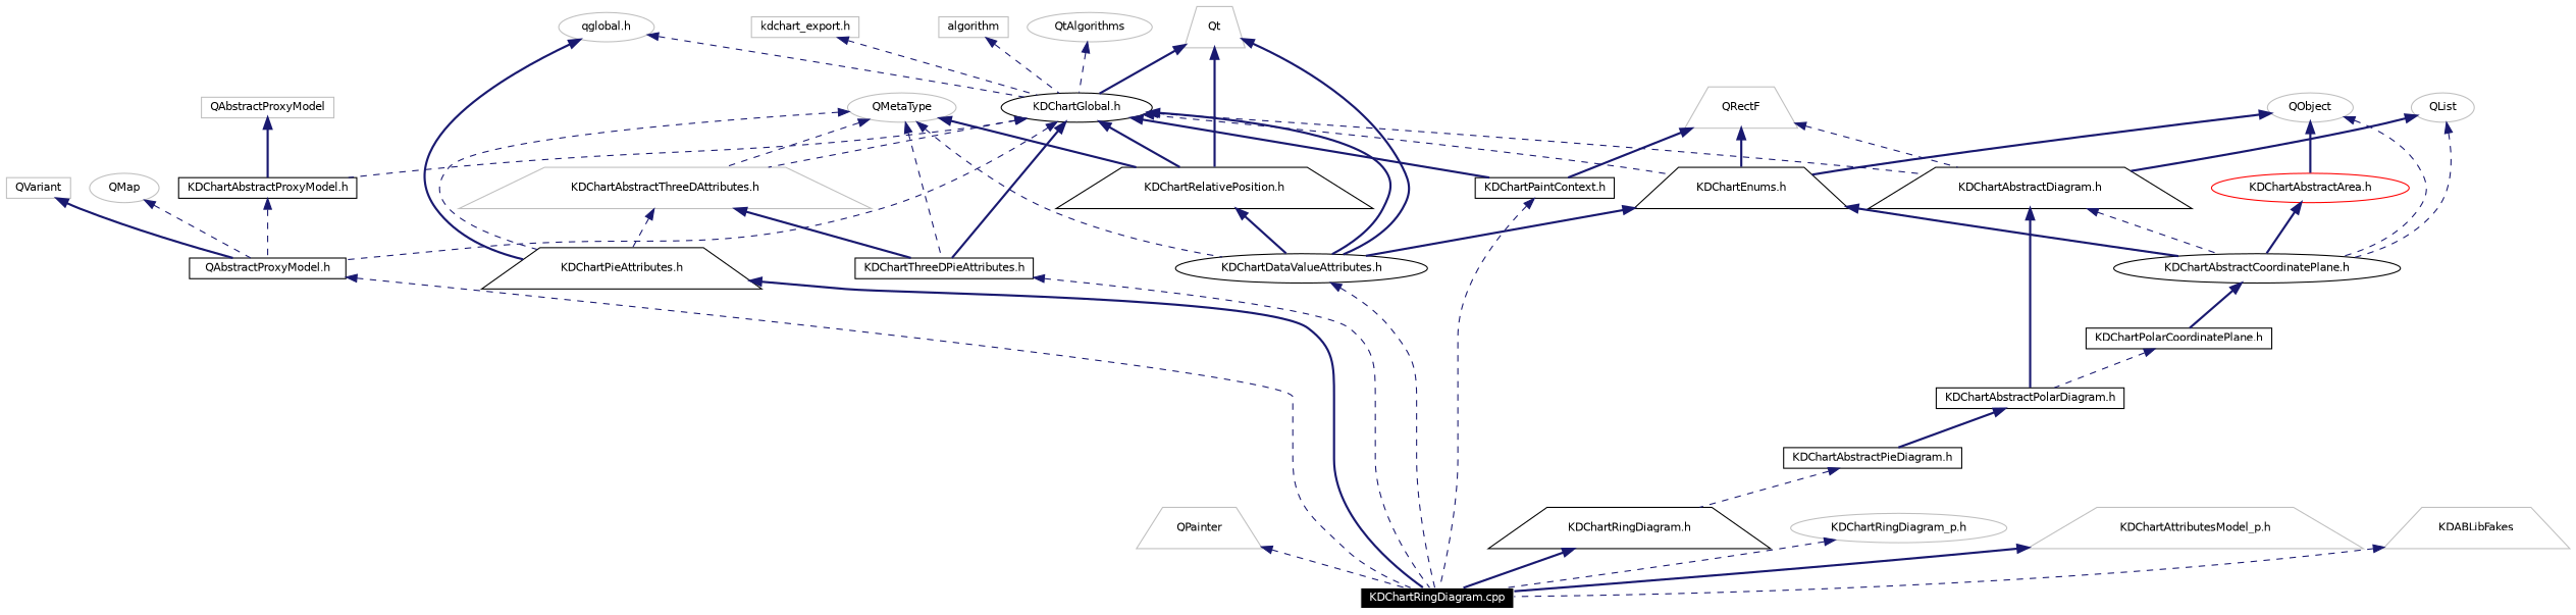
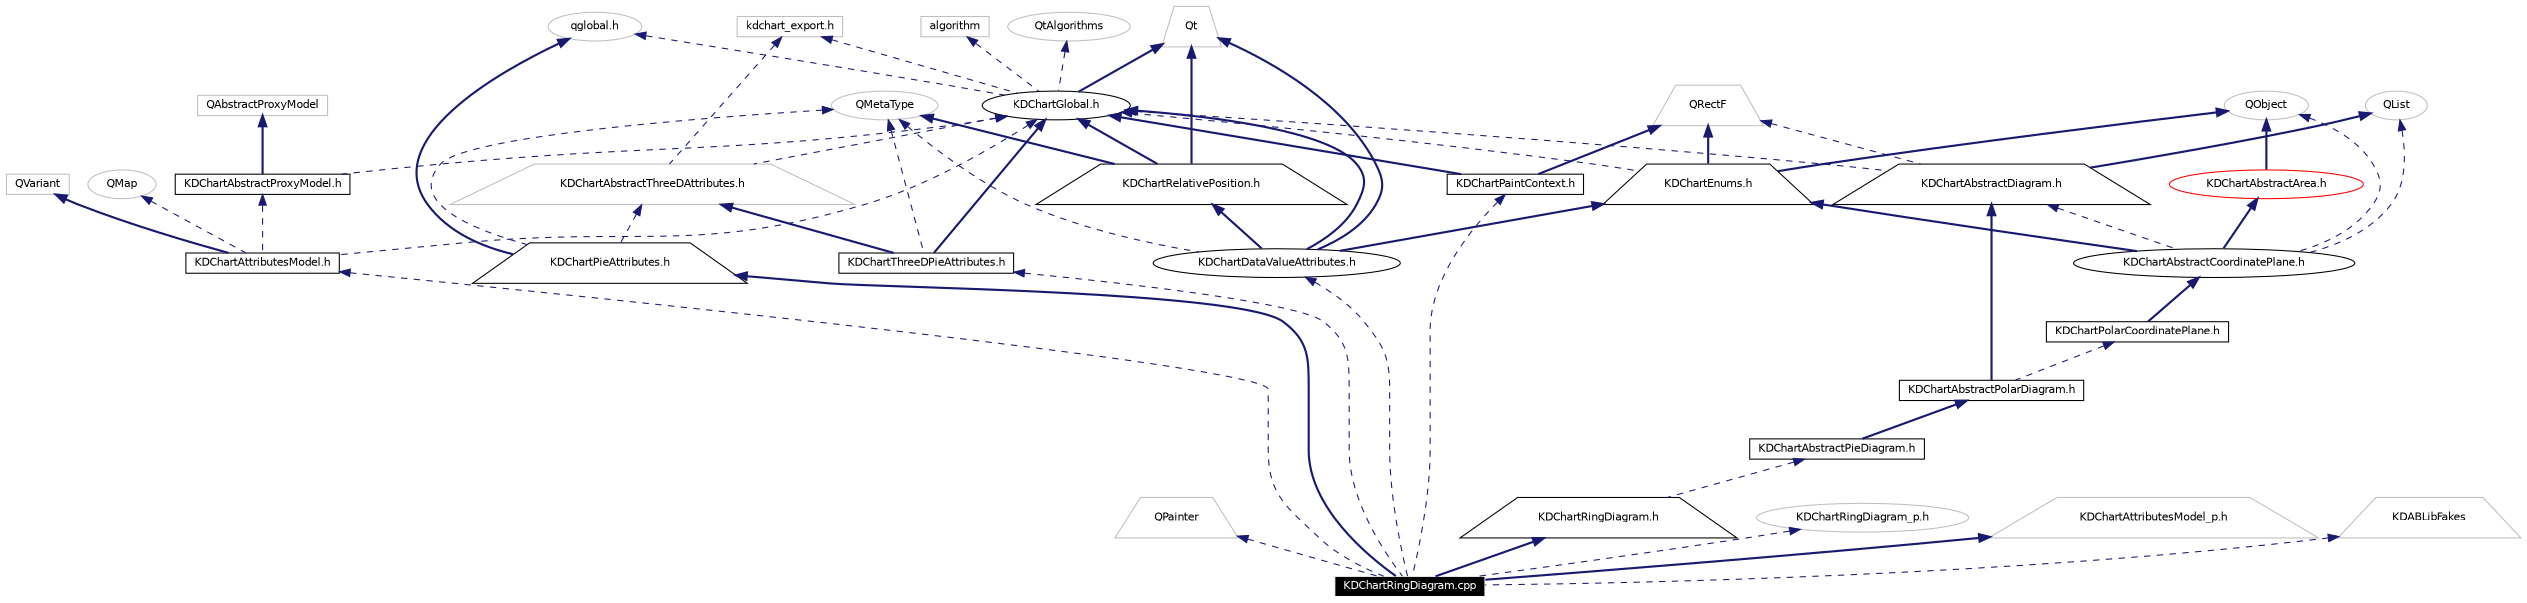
  digraph {
    node [color=grey75 fontname=Helvetica fontsize=10 shape=box]
    edge [color=midnightblue dir=back fontname=Helvetica fontsize=10 labelfontname=Helvetica labelfontsize=10 style=dashed]
    n1 [color=white fillcolor=black fontcolor=white height=0.2 label="KDChartRingDiagram.cpp" style=filled width=0.4]
    n2 [height=0.2 label=QPainter shape=trapezium width=0.4]
-   n3 [color=black height=0.2 label="QAbstractProxyModel.h" width=0.4]
+   n3 [color=black height=0.2 label="KDChartAttributesModel.h" width=0.4]
    n4 [color=black height=0.2 label="KDChartAbstractProxyModel.h" width=0.4]
    n5 [height=0.2 label=QAbstractProxyModel width=0.4]
    n6 [color=black height=0.2 label="KDChartGlobal.h" shape=ellipse width=0.4]
    n7 [color=black height=0.2 label="KDChartPaintContext.h" width=0.4]
    n8 [color=black height=0.2 label="KDChartAbstractDiagram.h" shape=trapezium width=0.4]
    n9 [color=black height=0.2 label="KDChartEnums.h" shape=trapezium width=0.4]
    n10 [height=0.2 label="KDChartAbstractThreeDAttributes.h" shape=trapezium width=0.4]
    n11 [color=black height=0.2 label="KDChartThreeDPieAttributes.h" width=0.4]
    n12 [color=black height=0.2 label="KDChartDataValueAttributes.h" shape=ellipse width=0.4]
    n13 [color=black height=0.2 label="KDChartRelativePosition.h" shape=trapezium width=0.4]
    n14 [color=red height=0.2 label="KDChartAbstractArea.h" shape=ellipse width=0.4]
    n15 [color=black height=0.2 label="KDChartAbstractCoordinatePlane.h" shape=ellipse width=0.4]
    n16 [color=black height=0.2 label="KDChartAbstractPolarDiagram.h" width=0.4]
    n17 [color=black height=0.2 label="KDChartPieAttributes.h" shape=trapezium width=0.4]
    n18 [height=0.2 label="qglobal.h" shape=ellipse width=0.4]
    n19 [height=0.2 label="kdchart_export.h" width=0.4]
    n20 [height=0.2 label=QtAlgorithms shape=ellipse width=0.4]
    n21 [height=0.2 label=algorithm width=0.4]
    n22 [height=0.2 label=Qt shape=trapezium width=0.4]
    n23 [height=0.2 label=QMap shape=ellipse width=0.4]
    n24 [height=0.2 label=QVariant width=0.4]
    n25 [height=0.2 label=QRectF shape=trapezium width=0.4]
    n26 [color=black height=0.2 label="KDChartRingDiagram.h" shape=trapezium width=0.4]
    n27 [color=black height=0.2 label="KDChartAbstractPieDiagram.h" width=0.4]
    n28 [color=black height=0.2 label="KDChartPolarCoordinatePlane.h" width=0.4]
    n29 [height=0.2 label=QObject shape=ellipse width=0.4]
    n30 [height=0.2 label=QList shape=ellipse width=0.4]
    n31 [height=0.2 label="KDChartRingDiagram_p.h" shape=ellipse width=0.4]
    n32 [height=0.2 label="KDChartAttributesModel_p.h" shape=trapezium width=0.4]
    n33 [height=0.2 label=QMetaType shape=ellipse width=0.4]
    n34 [height=0.2 label=KDABLibFakes shape=trapezium width=0.4]
    n2 -> n1
    n3 -> n1
    n4 -> n3
    n5 -> n4 [style=bold]
    n6 -> n3
    n6 -> n4
    n6 -> n7 [style=bold]
    n6 -> n8
    n6 -> n9
    n6 -> n10
    n6 -> n11 [style=bold]
    n6 -> n12 [style=bold]
    n6 -> n13 [style=bold]
    n7 -> n1
    n8 -> n15
    n8 -> n16 [style=bold]
    n9 -> n12 [style=bold]
    n9 -> n15 [style=bold]
    n10 -> n11 [style=bold]
    n10 -> n17
    n11 -> n1
    n12 -> n1
    n13 -> n12 [style=bold]
    n14 -> n15 [style=bold]
    n15 -> n28 [style=bold]
    n16 -> n27 [style=bold]
    n17 -> n1 [style=bold]
    n18 -> n6
    n18 -> n17 [style=bold]
    n19 -> n6
    n20 -> n6
    n21 -> n6
    n22 -> n6 [style=bold]
    n22 -> n12 [style=bold]
    n22 -> n13 [style=bold]
    n23 -> n3
    n24 -> n3 [style=bold]
    n25 -> n7 [style=bold]
    n25 -> n8
    n25 -> n9 [style=bold]
    n26 -> n1 [style=bold]
    n27 -> n26
    n28 -> n16
    n29 -> n9 [style=bold]
    n29 -> n14 [style=bold]
    n29 -> n15
    n30 -> n8 [style=bold]
    n30 -> n15
    n31 -> n1
    n32 -> n1 [style=bold]
-   n33 -> n10
+   n19 -> n10
    n33 -> n11
    n33 -> n12
    n33 -> n13 [style=bold]
    n33 -> n17
    n34 -> n1
  }
